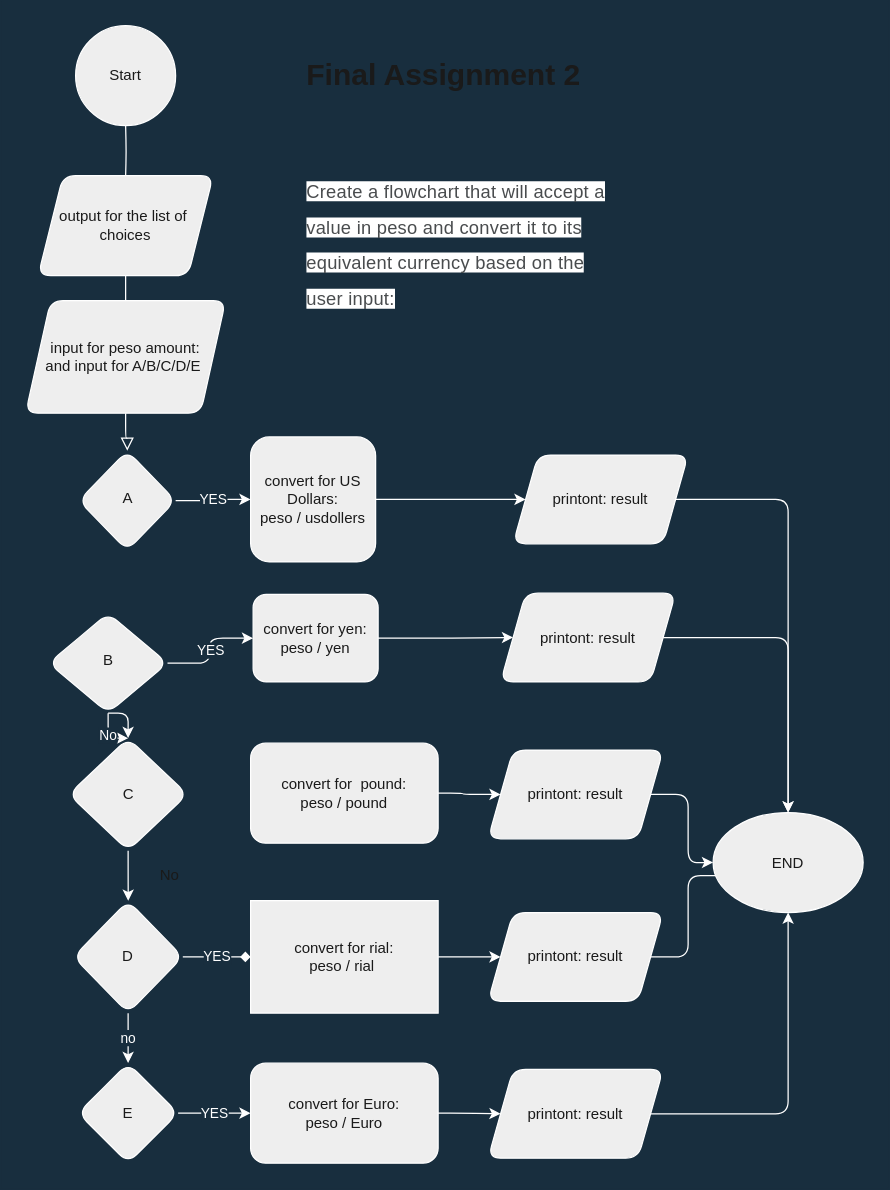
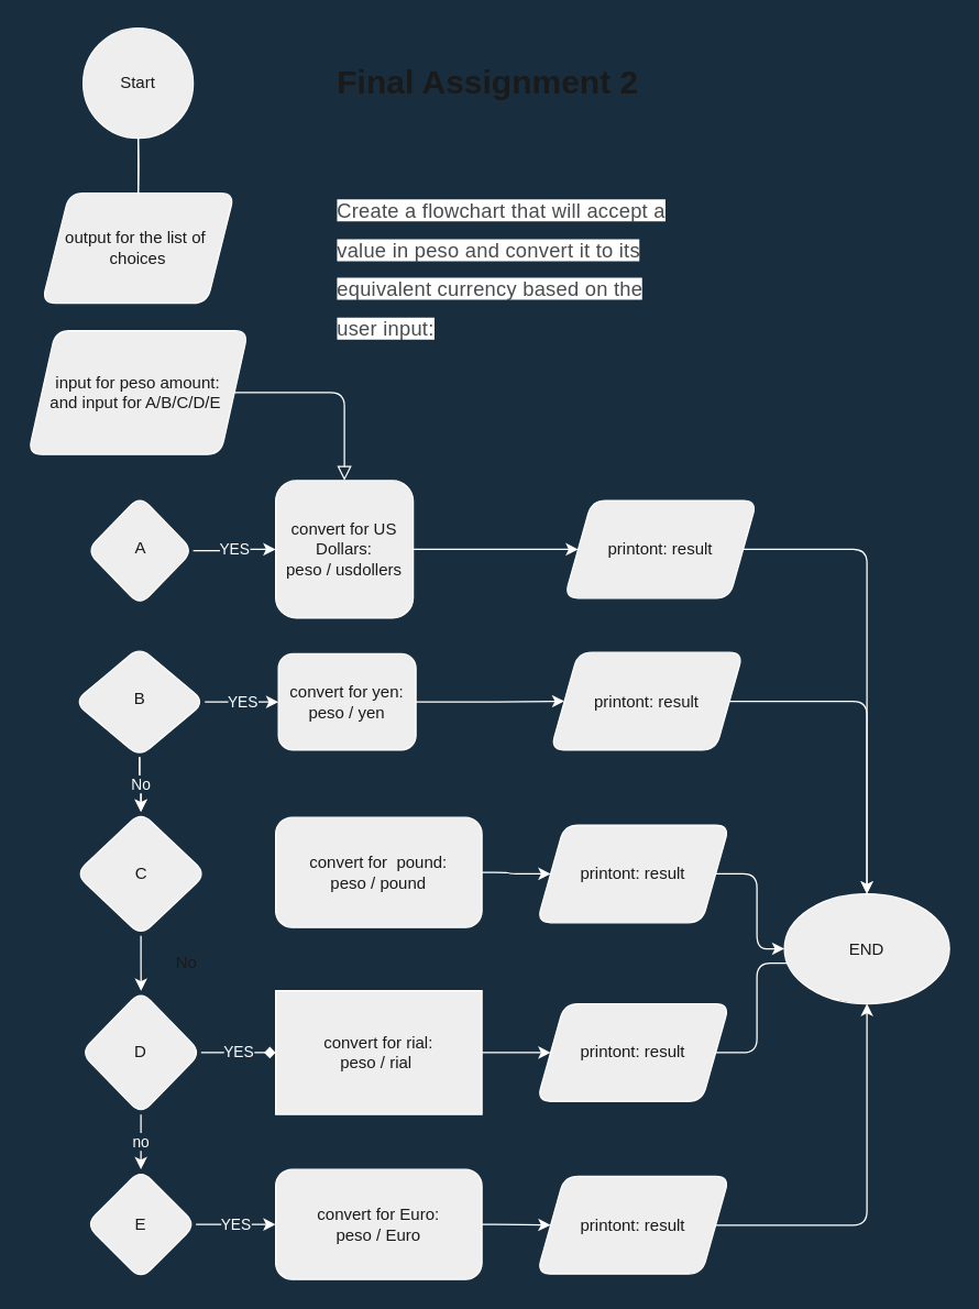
  <mxCell id="0" />
  <mxCell id="1" parent="0" />
- <mxCell id="2" value="" style="html=1;jettySize=auto;orthogonalLoop=1;fontSize=11;endArrow=block;endFill=0;endSize=8;strokeWidth=1;shadow=0;labelBackgroundColor=none;edgeStyle=orthogonalEdgeStyle;startArrow=none;strokeColor=#FFFFFF;fontColor=#FFFFFF;" parent="1" source="12" target="4" edge="1"><mxGeometry relative="1" as="geometry"><mxPoint x="100" y="100" as="sourcePoint" /></mxGeometry></mxCell>
+ <mxCell id="2" value="" style="html=1;jettySize=auto;orthogonalLoop=1;fontSize=11;endArrow=block;endFill=0;endSize=8;strokeWidth=1;shadow=0;labelBackgroundColor=none;edgeStyle=orthogonalEdgeStyle;startArrow=none;strokeColor=#FFFFFF;fontColor=#FFFFFF;" parent="1" source="12" target="23" edge="1"><mxGeometry relative="1" as="geometry"><mxPoint x="100" y="100" as="sourcePoint" /></mxGeometry></mxCell>
  <mxCell id="3" value="YES" style="edgeStyle=orthogonalEdgeStyle;orthogonalLoop=1;jettySize=auto;html=1;entryX=0;entryY=0.5;entryDx=0;entryDy=0;strokeColor=#FFFFFF;fontColor=#FFFFFF;labelBackgroundColor=#182E3E;" edge="1" parent="1" source="4" target="23"><mxGeometry relative="1" as="geometry" /></mxCell>
  <mxCell id="4" value="A" style="rhombus;whiteSpace=wrap;html=1;shadow=0;fontFamily=Helvetica;fontSize=12;align=center;strokeWidth=1;spacing=6;spacingTop=-4;fillColor=#EEEEEE;strokeColor=#FFFFFF;fontColor=#1A1A1A;rounded=1;" parent="1" vertex="1"><mxGeometry x="62.5" y="360" width="77.5" height="80" as="geometry" /></mxCell>
  <mxCell id="5" style="edgeStyle=orthogonalEdgeStyle;orthogonalLoop=1;jettySize=auto;html=1;exitX=0.5;exitY=1;exitDx=0;exitDy=0;entryX=0.5;entryY=0;entryDx=0;entryDy=0;strokeColor=#FFFFFF;fontColor=#FFFFFF;labelBackgroundColor=#182E3E;" edge="1" parent="1" source="8" target="15"><mxGeometry relative="1" as="geometry" /></mxCell>
  <mxCell id="6" value="No" style="edgeStyle=orthogonalEdgeStyle;orthogonalLoop=1;jettySize=auto;html=1;strokeColor=#FFFFFF;fontColor=#FFFFFF;labelBackgroundColor=#182E3E;" edge="1" parent="1" source="8" target="15"><mxGeometry relative="1" as="geometry" /></mxCell>
  <mxCell id="7" value="YES" style="edgeStyle=orthogonalEdgeStyle;orthogonalLoop=1;jettySize=auto;html=1;strokeColor=#FFFFFF;fontColor=#FFFFFF;labelBackgroundColor=#182E3E;" edge="1" parent="1" source="8" target="25"><mxGeometry relative="1" as="geometry" /></mxCell>
- <mxCell id="8" value="B" style="rhombus;whiteSpace=wrap;html=1;shadow=0;fontFamily=Helvetica;fontSize=12;align=center;strokeWidth=1;spacing=6;spacingTop=-4;fillColor=#EEEEEE;strokeColor=#FFFFFF;fontColor=#1A1A1A;rounded=1;" parent="1" vertex="1"><mxGeometry x="38.5" y="490" width="95" height="80" as="geometry" /></mxCell>
+ <mxCell id="8" value="B" style="rhombus;whiteSpace=wrap;html=1;shadow=0;fontFamily=Helvetica;fontSize=12;align=center;strokeWidth=1;spacing=6;spacingTop=-4;fillColor=#EEEEEE;strokeColor=#FFFFFF;fontColor=#1A1A1A;rounded=1;" parent="1" vertex="1"><mxGeometry x="53.5" y="470" width="95" height="80" as="geometry" /></mxCell>
  <mxCell id="9" value="Start" style="ellipse;whiteSpace=wrap;html=1;aspect=fixed;fillColor=#EEEEEE;strokeColor=#FFFFFF;fontColor=#1A1A1A;rounded=1;" vertex="1" parent="1"><mxGeometry x="60" y="20" width="80" height="80" as="geometry" /></mxCell>
  <mxCell id="10" value="output for the list of&amp;nbsp; choices" style="shape=parallelogram;perimeter=parallelogramPerimeter;whiteSpace=wrap;html=1;fixedSize=1;fillColor=#EEEEEE;strokeColor=#FFFFFF;fontColor=#1A1A1A;rounded=1;" vertex="1" parent="1"><mxGeometry x="30" y="140" width="140" height="80" as="geometry" /></mxCell>
  <mxCell id="11" value="" style="html=1;jettySize=auto;orthogonalLoop=1;fontSize=11;endArrow=none;endFill=0;endSize=8;strokeWidth=1;shadow=0;labelBackgroundColor=none;edgeStyle=orthogonalEdgeStyle;strokeColor=#FFFFFF;fontColor=#FFFFFF;" edge="1" parent="1" target="10"><mxGeometry relative="1" as="geometry"><mxPoint x="100" y="100" as="sourcePoint" /><mxPoint x="100" y="140" as="targetPoint" /></mxGeometry></mxCell>
  <mxCell id="12" value="input for peso amount:&lt;br&gt;and input for A/B/C/D/E&amp;nbsp;" style="shape=parallelogram;perimeter=parallelogramPerimeter;whiteSpace=wrap;html=1;fixedSize=1;fillColor=#EEEEEE;strokeColor=#FFFFFF;fontColor=#1A1A1A;rounded=1;" vertex="1" parent="1"><mxGeometry x="20" y="240" width="160" height="90" as="geometry" /></mxCell>
- <mxCell id="13" value="" style="html=1;jettySize=auto;orthogonalLoop=1;fontSize=11;endArrow=none;endFill=0;endSize=8;strokeWidth=1;shadow=0;labelBackgroundColor=none;edgeStyle=orthogonalEdgeStyle;startArrow=none;strokeColor=#FFFFFF;fontColor=#FFFFFF;" edge="1" parent="1" source="10" target="12"><mxGeometry relative="1" as="geometry"><mxPoint x="100" y="220" as="sourcePoint" /><mxPoint x="100" y="340" as="targetPoint" /></mxGeometry></mxCell>
+ <mxCell id="13" value="" style="html=1;jettySize=auto;orthogonalLoop=1;fontSize=11;endArrow=none;endFill=0;endSize=8;strokeWidth=1;shadow=0;labelBackgroundColor=none;edgeStyle=orthogonalEdgeStyle;startArrow=none;strokeColor=#FFFFFF;fontColor=#FFFFFF;" edge="1" parent="1" source="10" target="9"><mxGeometry relative="1" as="geometry"><mxPoint x="100" y="220" as="sourcePoint" /><mxPoint x="100" y="340" as="targetPoint" /></mxGeometry></mxCell>
  <mxCell id="14" style="edgeStyle=orthogonalEdgeStyle;orthogonalLoop=1;jettySize=auto;html=1;strokeColor=#FFFFFF;fontColor=#FFFFFF;labelBackgroundColor=#182E3E;" edge="1" parent="1" source="15" target="19"><mxGeometry relative="1" as="geometry"><mxPoint x="105" y="720" as="targetPoint" /></mxGeometry></mxCell>
  <mxCell id="15" value="C" style="rhombus;whiteSpace=wrap;html=1;fillColor=#EEEEEE;strokeColor=#FFFFFF;fontColor=#1A1A1A;rounded=1;" vertex="1" parent="1"><mxGeometry x="54.5" y="590" width="95" height="90" as="geometry" /></mxCell>
  <mxCell id="16" value="No" style="text;html=1;align=center;verticalAlign=middle;resizable=0;points=[];autosize=1;strokeColor=none;fillColor=none;fontColor=#1A1A1A;rounded=1;" vertex="1" parent="1"><mxGeometry x="120" y="690" width="30" height="20" as="geometry" /></mxCell>
  <mxCell id="17" value="no" style="edgeStyle=orthogonalEdgeStyle;orthogonalLoop=1;jettySize=auto;html=1;exitX=0.5;exitY=1;exitDx=0;exitDy=0;entryX=0.5;entryY=0;entryDx=0;entryDy=0;strokeColor=#FFFFFF;fontColor=#FFFFFF;labelBackgroundColor=#182E3E;" edge="1" parent="1" source="19" target="21"><mxGeometry relative="1" as="geometry"><Array as="points"><mxPoint x="102" y="840" /><mxPoint x="102" y="840" /></Array></mxGeometry></mxCell>
  <mxCell id="18" value="YES" style="edgeStyle=orthogonalEdgeStyle;orthogonalLoop=1;jettySize=auto;html=1;strokeColor=#FFFFFF;fontColor=#FFFFFF;labelBackgroundColor=#182E3E;endArrow=diamond;" edge="1" parent="1" source="19" target="29"><mxGeometry relative="1" as="geometry" /></mxCell>
  <mxCell id="19" value="D" style="rhombus;whiteSpace=wrap;html=1;fillColor=#EEEEEE;strokeColor=#FFFFFF;fontColor=#1A1A1A;rounded=1;" vertex="1" parent="1"><mxGeometry x="58.25" y="720" width="87.5" height="90" as="geometry" /></mxCell>
  <mxCell id="20" value="YES" style="edgeStyle=orthogonalEdgeStyle;orthogonalLoop=1;jettySize=auto;html=1;strokeColor=#FFFFFF;fontColor=#FFFFFF;labelBackgroundColor=#182E3E;" edge="1" parent="1" source="21" target="31"><mxGeometry relative="1" as="geometry" /></mxCell>
  <mxCell id="21" value="E" style="rhombus;whiteSpace=wrap;html=1;fillColor=#EEEEEE;strokeColor=#FFFFFF;fontColor=#1A1A1A;rounded=1;" vertex="1" parent="1"><mxGeometry x="62" y="850" width="80" height="80" as="geometry" /></mxCell>
  <mxCell id="22" style="edgeStyle=orthogonalEdgeStyle;orthogonalLoop=1;jettySize=auto;html=1;strokeColor=#FFFFFF;fontColor=#FFFFFF;labelBackgroundColor=#182E3E;" edge="1" parent="1" source="23" target="33"><mxGeometry relative="1" as="geometry"><mxPoint x="410" y="399" as="targetPoint" /></mxGeometry></mxCell>
  <mxCell id="23" value="convert for US Dollars:&lt;br&gt;peso / usdollers" style="whiteSpace=wrap;html=1;fillColor=#EEEEEE;strokeColor=#FFFFFF;fontColor=#1A1A1A;rounded=1;" vertex="1" parent="1"><mxGeometry x="200" y="349" width="100" height="100" as="geometry" /></mxCell>
  <mxCell id="24" style="edgeStyle=orthogonalEdgeStyle;orthogonalLoop=1;jettySize=auto;html=1;strokeColor=#FFFFFF;fontColor=#FFFFFF;labelBackgroundColor=#182E3E;" edge="1" parent="1" source="25" target="35"><mxGeometry relative="1" as="geometry" /></mxCell>
  <mxCell id="25" value="convert for yen:&lt;br&gt;peso / yen" style="whiteSpace=wrap;html=1;fillColor=#EEEEEE;strokeColor=#FFFFFF;fontColor=#1A1A1A;rounded=1;" vertex="1" parent="1"><mxGeometry x="202" y="475" width="100" height="70" as="geometry" /></mxCell>
  <mxCell id="26" style="edgeStyle=orthogonalEdgeStyle;orthogonalLoop=1;jettySize=auto;html=1;strokeColor=#FFFFFF;fontColor=#FFFFFF;labelBackgroundColor=#182E3E;" edge="1" parent="1" source="27" target="37"><mxGeometry relative="1" as="geometry" /></mxCell>
  <mxCell id="27" value="convert for&amp;nbsp; pound:&lt;br&gt;peso / pound" style="whiteSpace=wrap;html=1;fillColor=#EEEEEE;strokeColor=#FFFFFF;fontColor=#1A1A1A;rounded=1;" vertex="1" parent="1"><mxGeometry x="200" y="594" width="150" height="80" as="geometry" /></mxCell>
  <mxCell id="28" style="edgeStyle=orthogonalEdgeStyle;orthogonalLoop=1;jettySize=auto;html=1;strokeColor=#FFFFFF;fontColor=#FFFFFF;labelBackgroundColor=#182E3E;" edge="1" parent="1" source="29" target="39"><mxGeometry relative="1" as="geometry" /></mxCell>
  <mxCell id="29" value="convert for rial:&lt;br&gt;peso / rial&amp;nbsp;" style="whiteSpace=wrap;html=1;fillColor=#EEEEEE;strokeColor=#FFFFFF;fontColor=#1A1A1A;rounded=0;" vertex="1" parent="1"><mxGeometry x="200" y="720" width="150" height="90" as="geometry" /></mxCell>
  <mxCell id="30" style="edgeStyle=orthogonalEdgeStyle;orthogonalLoop=1;jettySize=auto;html=1;strokeColor=#FFFFFF;fontColor=#FFFFFF;labelBackgroundColor=#182E3E;" edge="1" parent="1" source="31" target="41"><mxGeometry relative="1" as="geometry" /></mxCell>
  <mxCell id="31" value="convert for Euro:&lt;br&gt;peso / Euro" style="whiteSpace=wrap;html=1;fillColor=#EEEEEE;strokeColor=#FFFFFF;fontColor=#1A1A1A;rounded=1;" vertex="1" parent="1"><mxGeometry x="200" y="850" width="150" height="80" as="geometry" /></mxCell>
  <mxCell id="32" style="edgeStyle=orthogonalEdgeStyle;orthogonalLoop=1;jettySize=auto;html=1;strokeColor=#FFFFFF;fontColor=#FFFFFF;labelBackgroundColor=#182E3E;" edge="1" parent="1" source="33" target="42"><mxGeometry relative="1" as="geometry" /></mxCell>
  <mxCell id="33" value="printont: result" style="shape=parallelogram;perimeter=parallelogramPerimeter;whiteSpace=wrap;html=1;fixedSize=1;fillColor=#EEEEEE;strokeColor=#FFFFFF;fontColor=#1A1A1A;rounded=1;" vertex="1" parent="1"><mxGeometry x="410" y="363.5" width="140" height="71" as="geometry" /></mxCell>
  <mxCell id="34" style="edgeStyle=orthogonalEdgeStyle;orthogonalLoop=1;jettySize=auto;html=1;strokeColor=#FFFFFF;fontColor=#FFFFFF;labelBackgroundColor=#182E3E;" edge="1" parent="1" source="35" target="42"><mxGeometry relative="1" as="geometry" /></mxCell>
  <mxCell id="35" value="printont: result" style="shape=parallelogram;perimeter=parallelogramPerimeter;whiteSpace=wrap;html=1;fixedSize=1;fillColor=#EEEEEE;strokeColor=#FFFFFF;fontColor=#1A1A1A;rounded=1;" vertex="1" parent="1"><mxGeometry x="400" y="474" width="140" height="71" as="geometry" /></mxCell>
  <mxCell id="36" style="edgeStyle=orthogonalEdgeStyle;orthogonalLoop=1;jettySize=auto;html=1;strokeColor=#FFFFFF;fontColor=#FFFFFF;labelBackgroundColor=#182E3E;" edge="1" parent="1" source="37" target="42"><mxGeometry relative="1" as="geometry" /></mxCell>
  <mxCell id="37" value="printont: result" style="shape=parallelogram;perimeter=parallelogramPerimeter;whiteSpace=wrap;html=1;fixedSize=1;fillColor=#EEEEEE;strokeColor=#FFFFFF;fontColor=#1A1A1A;rounded=1;" vertex="1" parent="1"><mxGeometry x="390" y="599.5" width="140" height="71" as="geometry" /></mxCell>
  <mxCell id="38" style="edgeStyle=orthogonalEdgeStyle;orthogonalLoop=1;jettySize=auto;html=1;entryX=0.583;entryY=0.631;entryDx=0;entryDy=0;entryPerimeter=0;strokeColor=#FFFFFF;fontColor=#FFFFFF;labelBackgroundColor=#182E3E;" edge="1" parent="1" source="39" target="42"><mxGeometry relative="1" as="geometry" /></mxCell>
  <mxCell id="39" value="printont: result" style="shape=parallelogram;perimeter=parallelogramPerimeter;whiteSpace=wrap;html=1;fixedSize=1;fillColor=#EEEEEE;strokeColor=#FFFFFF;fontColor=#1A1A1A;rounded=1;" vertex="1" parent="1"><mxGeometry x="390" y="729.5" width="140" height="71" as="geometry" /></mxCell>
  <mxCell id="40" style="edgeStyle=orthogonalEdgeStyle;orthogonalLoop=1;jettySize=auto;html=1;strokeColor=#FFFFFF;fontColor=#FFFFFF;labelBackgroundColor=#182E3E;" edge="1" parent="1" source="41" target="42"><mxGeometry relative="1" as="geometry" /></mxCell>
  <mxCell id="41" value="printont: result" style="shape=parallelogram;perimeter=parallelogramPerimeter;whiteSpace=wrap;html=1;fixedSize=1;fillColor=#EEEEEE;strokeColor=#FFFFFF;fontColor=#1A1A1A;rounded=1;" vertex="1" parent="1"><mxGeometry x="390" y="855" width="140" height="71" as="geometry" /></mxCell>
  <mxCell id="42" value="END" style="ellipse;whiteSpace=wrap;html=1;fillColor=#EEEEEE;strokeColor=#FFFFFF;fontColor=#1A1A1A;rounded=1;" vertex="1" parent="1"><mxGeometry x="570" y="649.5" width="120" height="80" as="geometry" /></mxCell>
  <mxCell id="43" value="&lt;h1&gt;Final Assignment 2&lt;span style=&quot;background-color: rgb(255 , 255 , 255) ; color: rgb(73 , 76 , 78) ; font-family: &amp;#34;calibri&amp;#34; , sans-serif ; font-size: 14.667px ; letter-spacing: 0.2px ; font-weight: normal&quot;&gt;&lt;br&gt;&lt;/span&gt;&lt;/h1&gt;&lt;h1&gt;&lt;span style=&quot;background-color: rgb(255 , 255 , 255) ; color: rgb(73 , 76 , 78) ; font-family: &amp;#34;calibri&amp;#34; , sans-serif ; font-size: 14.667px ; letter-spacing: 0.2px ; font-weight: normal&quot;&gt;&lt;br&gt;&lt;/span&gt;&lt;/h1&gt;&lt;h1&gt;&lt;span style=&quot;background-color: rgb(255 , 255 , 255) ; color: rgb(73 , 76 , 78) ; font-family: &amp;#34;calibri&amp;#34; , sans-serif ; font-size: 14.667px ; letter-spacing: 0.2px ; font-weight: normal&quot;&gt;Create a flowchart that will accept a value in peso and convert it to its equivalent currency based on the user input:&lt;/span&gt;&lt;br&gt;&lt;/h1&gt;" style="text;html=1;strokeColor=none;fillColor=none;spacing=5;spacingTop=-20;whiteSpace=wrap;overflow=hidden;fontColor=#1A1A1A;rounded=1;" vertex="1" parent="1"><mxGeometry x="240" y="40" width="250" height="220" as="geometry" /></mxCell>
